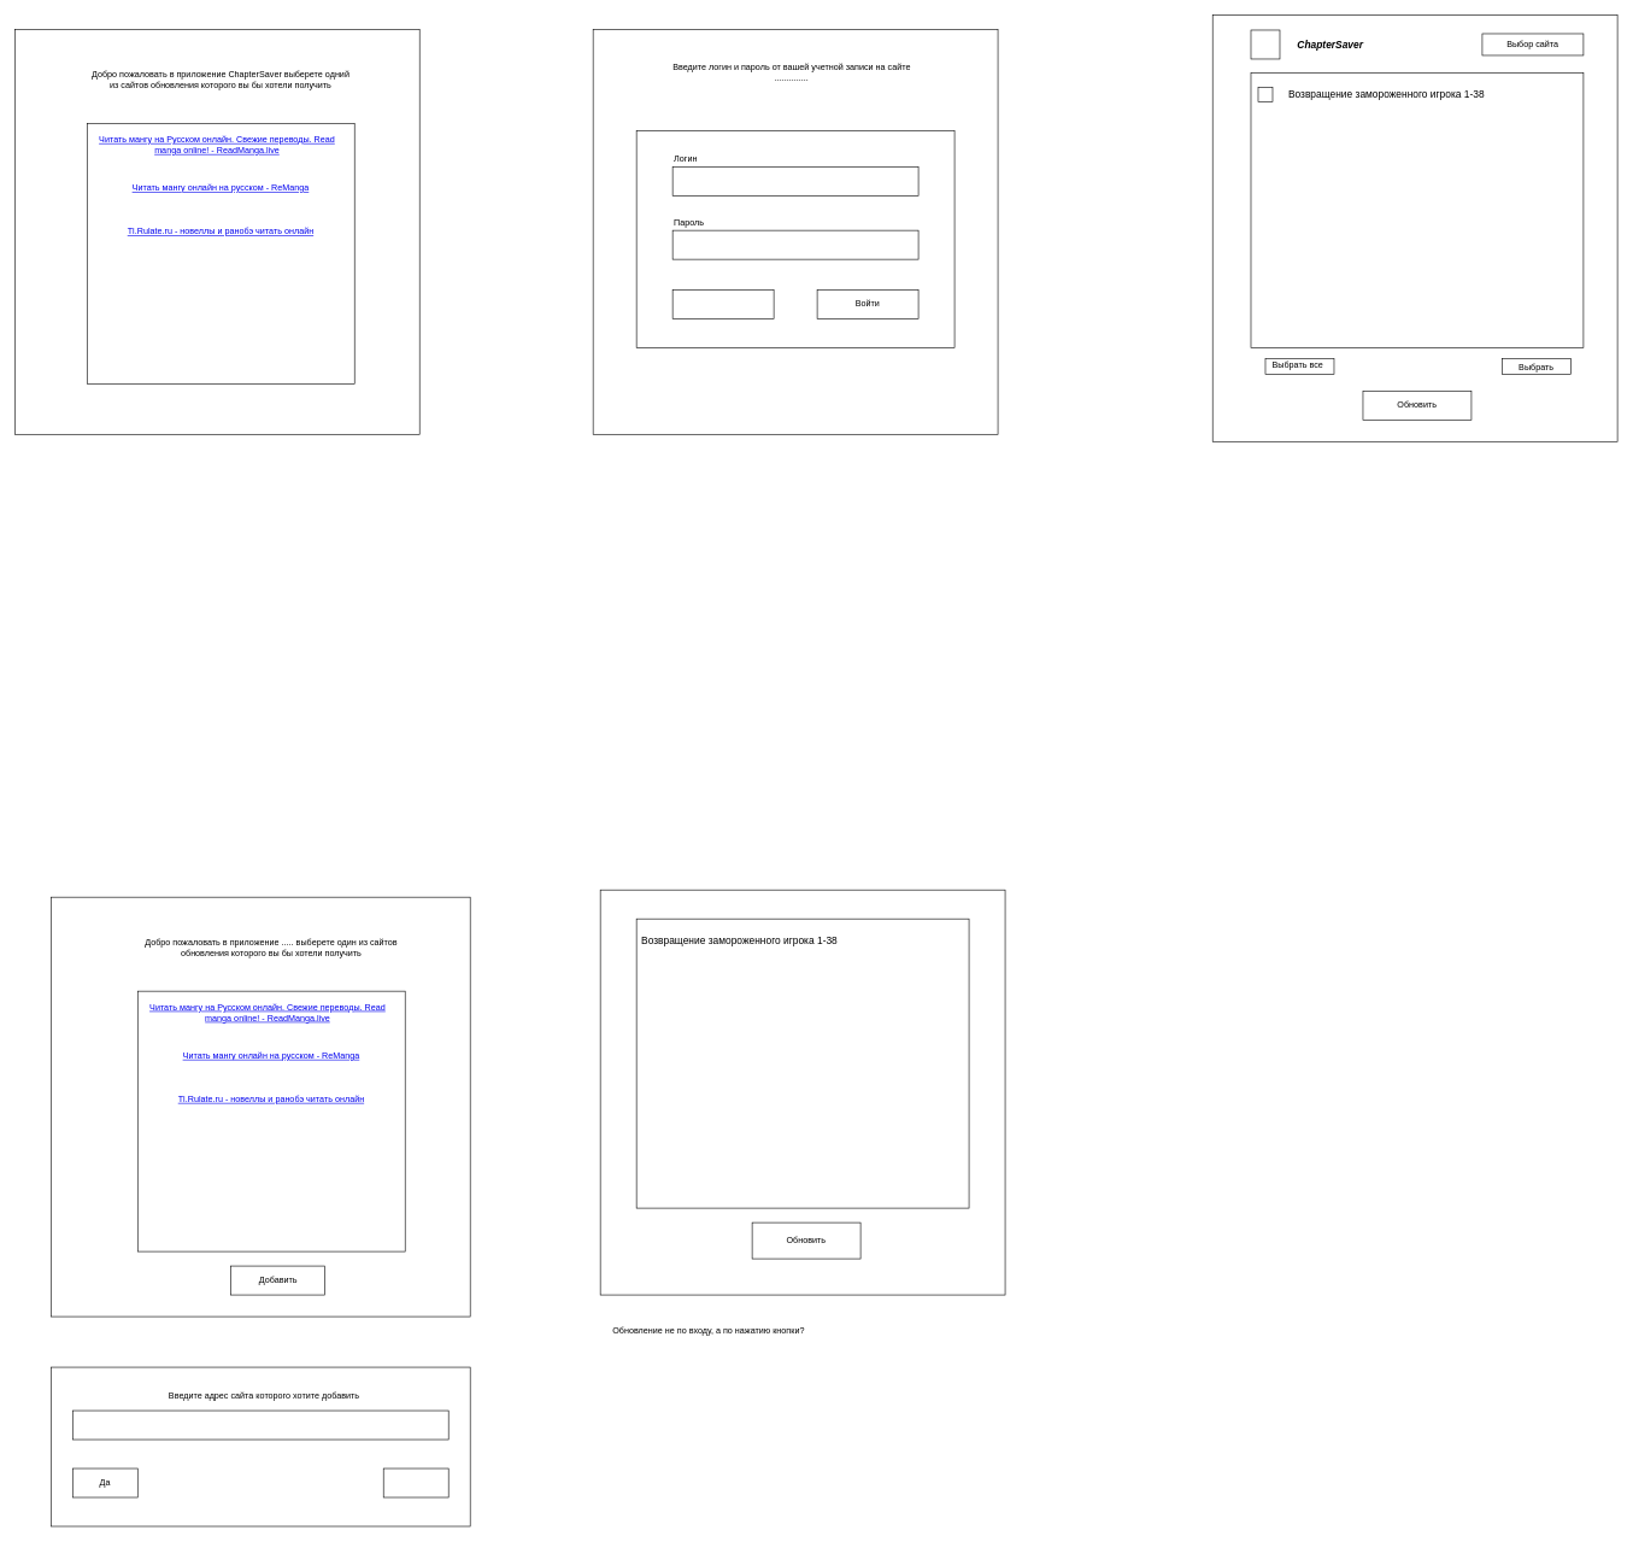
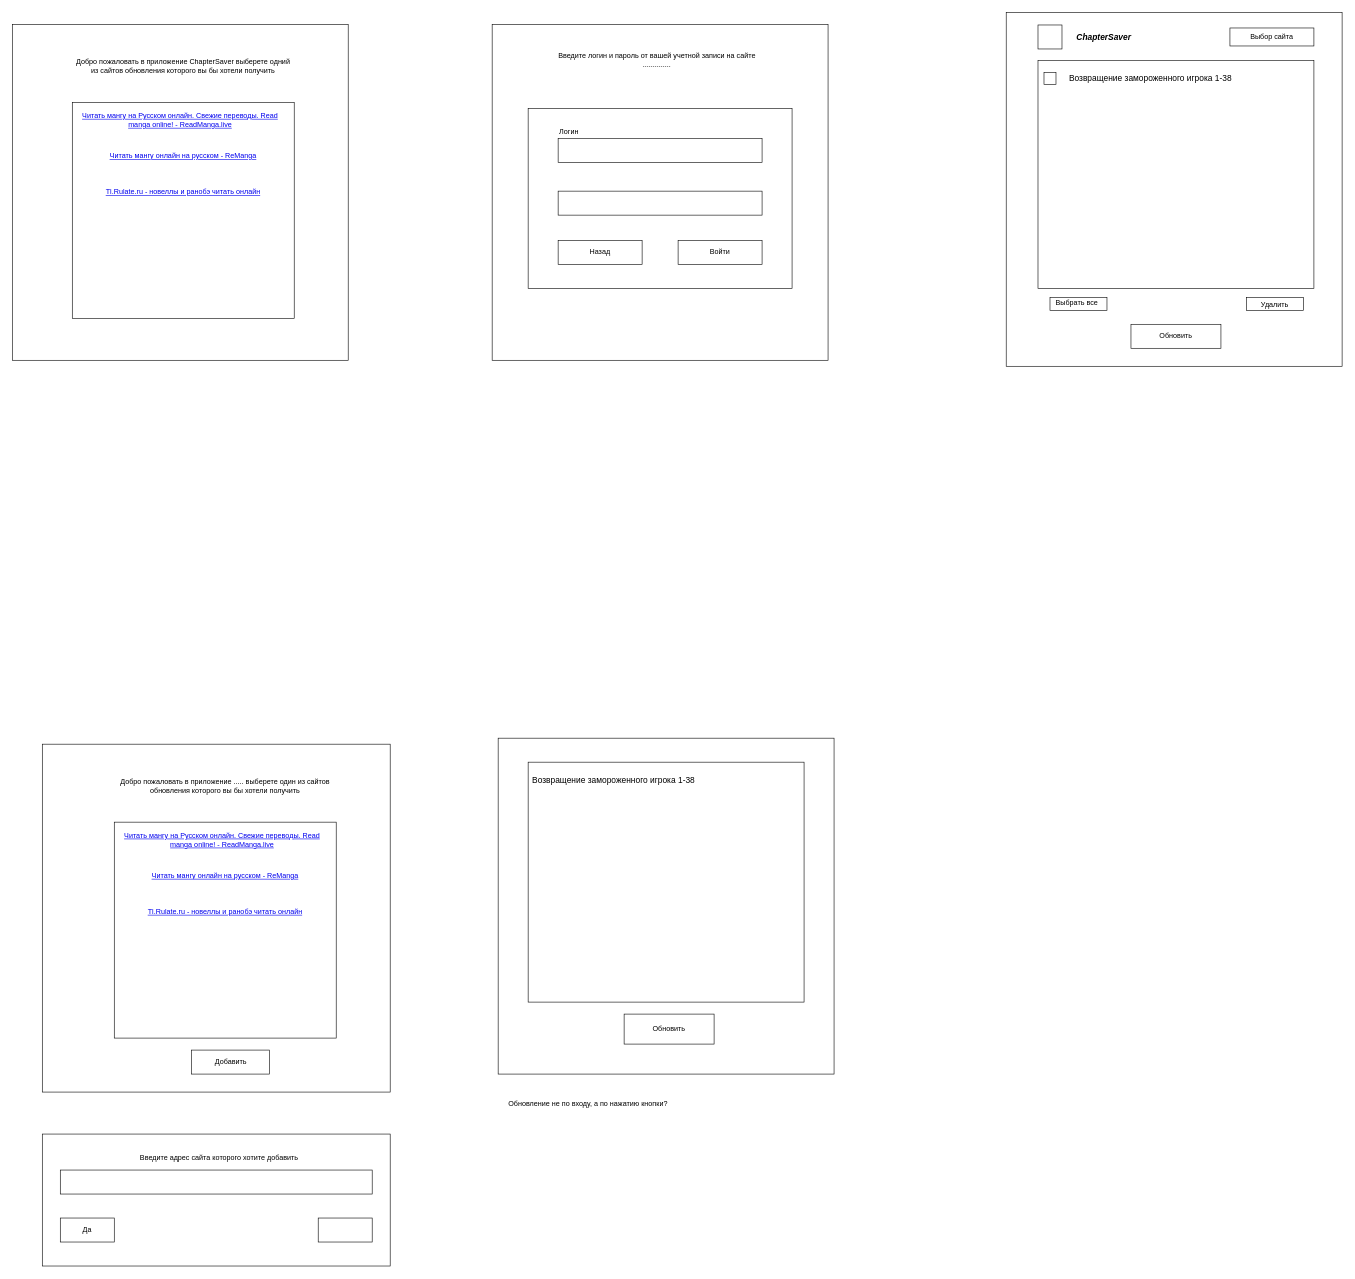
  <mxCell id="0" />
  <mxCell id="1" parent="0" />
  <mxCell id="2" value="" style="rounded=0;whiteSpace=wrap;html=1;align=left;" parent="1" vertex="1"><mxGeometry x="1677" y="20" width="560" height="590" as="geometry" /></mxCell>
  <mxCell id="3" value="" style="rounded=0;whiteSpace=wrap;html=1;align=left;" parent="1" vertex="1"><mxGeometry x="2077.5" y="495" width="95" height="22" as="geometry" /></mxCell>
  <mxCell id="4" value="" style="whiteSpace=wrap;html=1;aspect=fixed;" parent="1" vertex="1"><mxGeometry x="20" y="40" width="560" height="560" as="geometry" /></mxCell>
  <mxCell id="5" value="" style="rounded=0;whiteSpace=wrap;html=1;" parent="1" vertex="1"><mxGeometry x="120" y="170" width="370" height="360" as="geometry" /></mxCell>
  <mxCell id="6" value="Добро пожаловать в приложение ChapterSaver выберете одний из сайтов обновления которого вы бы хотели получить" style="text;html=1;strokeColor=none;fillColor=none;align=center;verticalAlign=middle;whiteSpace=wrap;rounded=0;" parent="1" vertex="1"><mxGeometry x="120" y="80" width="370" height="60" as="geometry" /></mxCell>
  <mxCell id="7" value="&lt;a href=&quot;https://readmanga.live/&quot;&gt;Читать мангу на Русском онлайн. Свежие переводы. Read manga online! - ReadManga.live&lt;/a&gt;" style="text;html=1;strokeColor=none;fillColor=none;align=center;verticalAlign=middle;whiteSpace=wrap;rounded=0;" parent="1" vertex="1"><mxGeometry x="130" y="180" width="340" height="40" as="geometry" /></mxCell>
  <mxCell id="8" value="&lt;a href=&quot;https://remanga.org/&quot;&gt;Читать мангу онлайн на русском - ReManga&lt;/a&gt;" style="text;html=1;strokeColor=none;fillColor=none;align=center;verticalAlign=middle;whiteSpace=wrap;rounded=0;" parent="1" vertex="1"><mxGeometry x="135" y="240" width="340" height="40" as="geometry" /></mxCell>
  <mxCell id="9" value="&lt;a href=&quot;https://tl.rulate.ru/&quot;&gt;Tl.Rulate.ru - новеллы и ранобэ читать онлайн&lt;/a&gt;" style="text;html=1;strokeColor=none;fillColor=none;align=center;verticalAlign=middle;whiteSpace=wrap;rounded=0;" parent="1" vertex="1"><mxGeometry x="135" y="300" width="340" height="40" as="geometry" /></mxCell>
  <mxCell id="10" value="" style="whiteSpace=wrap;html=1;aspect=fixed;" parent="1" vertex="1"><mxGeometry x="70" y="1240" width="580" height="580" as="geometry" /></mxCell>
  <mxCell id="11" value="" style="rounded=0;whiteSpace=wrap;html=1;" parent="1" vertex="1"><mxGeometry x="190" y="1370" width="370" height="360" as="geometry" /></mxCell>
  <mxCell id="12" value="Добро пожаловать в приложение ..... выберете один из сайтов обновления которого вы бы хотели получить" style="text;html=1;strokeColor=none;fillColor=none;align=center;verticalAlign=middle;whiteSpace=wrap;rounded=0;" parent="1" vertex="1"><mxGeometry x="190" y="1280" width="370" height="60" as="geometry" /></mxCell>
  <mxCell id="13" value="&lt;a href=&quot;https://readmanga.live/&quot;&gt;Читать мангу на Русском онлайн. Свежие переводы. Read manga online! - ReadManga.live&lt;/a&gt;" style="text;html=1;strokeColor=none;fillColor=none;align=center;verticalAlign=middle;whiteSpace=wrap;rounded=0;" parent="1" vertex="1"><mxGeometry x="200" y="1380" width="340" height="40" as="geometry" /></mxCell>
  <mxCell id="14" value="&lt;a href=&quot;https://remanga.org/&quot;&gt;Читать мангу онлайн на русском - ReManga&lt;/a&gt;" style="text;html=1;strokeColor=none;fillColor=none;align=center;verticalAlign=middle;whiteSpace=wrap;rounded=0;" parent="1" vertex="1"><mxGeometry x="205" y="1440" width="340" height="40" as="geometry" /></mxCell>
  <mxCell id="15" value="&lt;a href=&quot;https://tl.rulate.ru/&quot;&gt;Tl.Rulate.ru - новеллы и ранобэ читать онлайн&lt;/a&gt;" style="text;html=1;strokeColor=none;fillColor=none;align=center;verticalAlign=middle;whiteSpace=wrap;rounded=0;" parent="1" vertex="1"><mxGeometry x="205" y="1500" width="340" height="40" as="geometry" /></mxCell>
  <mxCell id="16" value="" style="rounded=0;whiteSpace=wrap;html=1;" parent="1" vertex="1"><mxGeometry x="319" y="1750" width="130" height="40" as="geometry" /></mxCell>
  <mxCell id="17" value="Добавить" style="text;html=1;strokeColor=none;fillColor=none;align=center;verticalAlign=middle;whiteSpace=wrap;rounded=0;" parent="1" vertex="1"><mxGeometry x="319" y="1760" width="131" height="20" as="geometry" /></mxCell>
  <mxCell id="18" value="" style="rounded=0;whiteSpace=wrap;html=1;" parent="1" vertex="1"><mxGeometry x="70" y="1890" width="580" height="220" as="geometry" /></mxCell>
  <mxCell id="19" value="Введите адрес сайта которого хотите добавить" style="text;html=1;strokeColor=none;fillColor=none;align=center;verticalAlign=middle;whiteSpace=wrap;rounded=0;" parent="1" vertex="1"><mxGeometry x="120" y="1910" width="490" height="40" as="geometry" /></mxCell>
  <mxCell id="20" value="" style="rounded=0;whiteSpace=wrap;html=1;" parent="1" vertex="1"><mxGeometry x="100" y="1950" width="520" height="40" as="geometry" /></mxCell>
  <mxCell id="21" value="" style="rounded=0;whiteSpace=wrap;html=1;" parent="1" vertex="1"><mxGeometry x="100" y="2030" width="90" height="40" as="geometry" /></mxCell>
  <mxCell id="22" value="" style="rounded=0;whiteSpace=wrap;html=1;" parent="1" vertex="1"><mxGeometry x="530" y="2030" width="90" height="40" as="geometry" /></mxCell>
  <mxCell id="23" value="Да" style="text;html=1;strokeColor=none;fillColor=none;align=center;verticalAlign=middle;whiteSpace=wrap;rounded=0;" parent="1" vertex="1"><mxGeometry x="100" y="2030" width="90" height="40" as="geometry" /></mxCell>
  <mxCell id="24" value="" style="whiteSpace=wrap;html=1;aspect=fixed;" parent="1" vertex="1"><mxGeometry x="820" y="40" width="560" height="560" as="geometry" /></mxCell>
  <mxCell id="25" value="" style="rounded=0;whiteSpace=wrap;html=1;" parent="1" vertex="1"><mxGeometry x="880" y="180" width="440" height="300" as="geometry" /></mxCell>
  <mxCell id="26" value="Введите логин и пароль от вашей учетной записи на сайте&lt;br&gt;.............." style="text;html=1;strokeColor=none;fillColor=none;align=center;verticalAlign=middle;whiteSpace=wrap;rounded=0;" parent="1" vertex="1"><mxGeometry x="900" y="90" width="390" height="20" as="geometry" /></mxCell>
  <mxCell id="27" value="" style="rounded=0;whiteSpace=wrap;html=1;" parent="1" vertex="1"><mxGeometry x="930" y="230" width="340" height="40" as="geometry" /></mxCell>
  <mxCell id="28" value="" style="rounded=0;whiteSpace=wrap;html=1;" parent="1" vertex="1"><mxGeometry x="930" y="318" width="340" height="40" as="geometry" /></mxCell>
  <mxCell id="29" value="Логин" style="text;html=1;strokeColor=none;fillColor=none;align=left;verticalAlign=middle;whiteSpace=wrap;rounded=0;" parent="1" vertex="1"><mxGeometry x="930" y="210" width="160" height="20" as="geometry" /></mxCell>
- <mxCell id="30" value="Пароль" style="text;html=1;strokeColor=none;fillColor=none;align=left;verticalAlign=middle;whiteSpace=wrap;rounded=0;" parent="1" vertex="1"><mxGeometry x="930" y="298" width="160" height="20" as="geometry" /></mxCell>
  <mxCell id="31" value="" style="rounded=0;whiteSpace=wrap;html=1;align=left;" parent="1" vertex="1"><mxGeometry x="930" y="400" width="140" height="40" as="geometry" /></mxCell>
  <mxCell id="32" value="" style="rounded=0;whiteSpace=wrap;html=1;align=left;" parent="1" vertex="1"><mxGeometry x="1130" y="400" width="140" height="40" as="geometry" /></mxCell>
+ <mxCell id="33" value="Назад" style="text;html=1;strokeColor=none;fillColor=none;align=center;verticalAlign=middle;whiteSpace=wrap;rounded=0;" parent="1" vertex="1"><mxGeometry x="930" y="400" width="140" height="40" as="geometry" /></mxCell>
  <mxCell id="34" value="Войти" style="text;html=1;strokeColor=none;fillColor=none;align=center;verticalAlign=middle;whiteSpace=wrap;rounded=0;" parent="1" vertex="1"><mxGeometry x="1130" y="400" width="140" height="40" as="geometry" /></mxCell>
  <mxCell id="35" value="" style="whiteSpace=wrap;html=1;aspect=fixed;" parent="1" vertex="1"><mxGeometry x="830" y="1230" width="560" height="560" as="geometry" /></mxCell>
  <mxCell id="36" value="" style="rounded=0;whiteSpace=wrap;html=1;align=left;" parent="1" vertex="1"><mxGeometry x="880" y="1270" width="460" height="400" as="geometry" /></mxCell>
  <mxCell id="37" value="" style="rounded=0;whiteSpace=wrap;html=1;align=left;" parent="1" vertex="1"><mxGeometry x="1040" y="1690" width="150" height="50" as="geometry" /></mxCell>
  <mxCell id="38" value="Обновить" style="text;html=1;strokeColor=none;fillColor=none;align=center;verticalAlign=middle;whiteSpace=wrap;rounded=0;" parent="1" vertex="1"><mxGeometry x="1040" y="1690" width="150" height="50" as="geometry" /></mxCell>
  <mxCell id="39" value="&lt;span style=&quot;font-size: 14px&quot;&gt;Возвращение замороженного игрока 1-38&lt;/span&gt;" style="text;html=1;strokeColor=none;fillColor=none;align=left;verticalAlign=middle;whiteSpace=wrap;rounded=0;" parent="1" vertex="1"><mxGeometry x="885" y="1280" width="435" height="40" as="geometry" /></mxCell>
  <mxCell id="40" value="Обновление не по входу, а по нажатию кнопки?" style="text;html=1;strokeColor=none;fillColor=none;align=center;verticalAlign=middle;whiteSpace=wrap;rounded=0;" parent="1" vertex="1"><mxGeometry x="830" y="1830" width="300" height="20" as="geometry" /></mxCell>
  <mxCell id="41" value="" style="rounded=0;whiteSpace=wrap;html=1;align=left;" parent="1" vertex="1"><mxGeometry x="1730" y="100" width="460" height="380" as="geometry" /></mxCell>
  <mxCell id="42" value="" style="rounded=0;whiteSpace=wrap;html=1;align=left;" parent="1" vertex="1"><mxGeometry x="1885" y="540" width="150" height="40" as="geometry" /></mxCell>
  <mxCell id="43" value="Обновить" style="text;html=1;strokeColor=none;fillColor=none;align=center;verticalAlign=middle;whiteSpace=wrap;rounded=0;" parent="1" vertex="1"><mxGeometry x="1885" y="545" width="150" height="30" as="geometry" /></mxCell>
  <mxCell id="44" value="&lt;span style=&quot;font-size: 14px&quot;&gt;Возвращение замороженного игрока 1-38&lt;/span&gt;" style="text;html=1;strokeColor=none;fillColor=none;align=left;verticalAlign=middle;whiteSpace=wrap;rounded=0;" parent="1" vertex="1"><mxGeometry x="1780" y="110" width="390" height="40" as="geometry" /></mxCell>
  <mxCell id="45" value="" style="rounded=0;whiteSpace=wrap;html=1;align=left;" parent="1" vertex="1"><mxGeometry x="1740" y="120" width="20" height="20" as="geometry" /></mxCell>
- <mxCell id="46" value="Выбрать" style="text;html=1;strokeColor=none;fillColor=none;align=center;verticalAlign=middle;whiteSpace=wrap;rounded=0;" parent="1" vertex="1"><mxGeometry x="2080" y="497" width="90" height="20" as="geometry" /></mxCell>
+ <mxCell id="46" value="Удалить" style="text;html=1;strokeColor=none;fillColor=none;align=center;verticalAlign=middle;whiteSpace=wrap;rounded=0;" parent="1" vertex="1"><mxGeometry x="2080" y="497" width="90" height="20" as="geometry" /></mxCell>
  <mxCell id="47" value="" style="rounded=0;whiteSpace=wrap;html=1;align=left;" parent="1" vertex="1"><mxGeometry x="1750" y="495" width="95" height="22" as="geometry" /></mxCell>
  <mxCell id="48" value="Выбрать все" style="text;html=1;strokeColor=none;fillColor=none;align=center;verticalAlign=middle;whiteSpace=wrap;rounded=0;" parent="1" vertex="1"><mxGeometry x="1750" y="495" width="90" height="20" as="geometry" /></mxCell>
  <mxCell id="49" value="" style="rounded=0;whiteSpace=wrap;html=1;align=left;" parent="1" vertex="1"><mxGeometry x="2050" y="46" width="140" height="30" as="geometry" /></mxCell>
  <mxCell id="50" value="Выбор сайта" style="text;html=1;strokeColor=none;fillColor=none;align=center;verticalAlign=middle;whiteSpace=wrap;rounded=0;" parent="1" vertex="1"><mxGeometry x="2050" y="51" width="140" height="20" as="geometry" /></mxCell>
  <mxCell id="51" value="&lt;font style=&quot;font-size: 14px&quot;&gt;&lt;i&gt;&lt;b&gt;ChapterSaver&lt;/b&gt;&lt;/i&gt;&lt;/font&gt;" style="text;html=1;strokeColor=none;fillColor=none;align=center;verticalAlign=middle;whiteSpace=wrap;rounded=0;" parent="1" vertex="1"><mxGeometry x="1780" y="47" width="120" height="27.5" as="geometry" /></mxCell>
  <mxCell id="52" value="" style="rounded=0;whiteSpace=wrap;html=1;align=left;" parent="1" vertex="1"><mxGeometry x="1730" y="41" width="40" height="40" as="geometry" /></mxCell>
